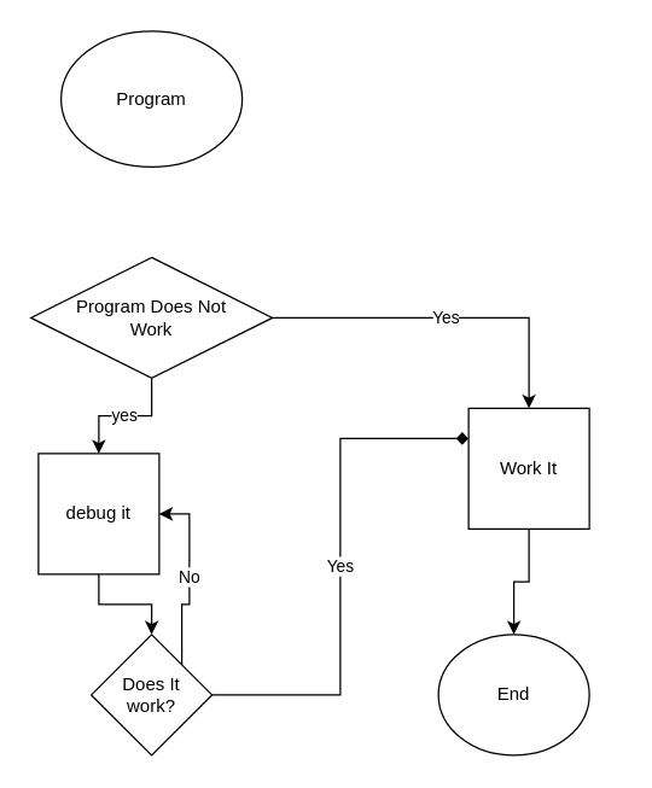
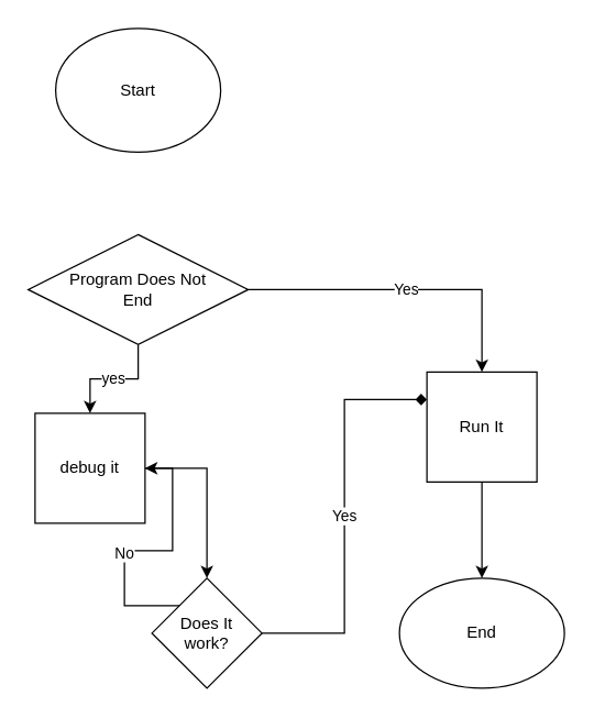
  <mxCell id="0" />
  <mxCell id="1" parent="0" />
- <mxCell id="2" value="Program" style="ellipse;whiteSpace=wrap;html=1;" vertex="1" parent="1"><mxGeometry x="40" y="20" width="120" height="90" as="geometry" /></mxCell>
+ <mxCell id="2" value="Start" style="ellipse;whiteSpace=wrap;html=1;" vertex="1" parent="1"><mxGeometry x="40" y="20" width="120" height="90" as="geometry" /></mxCell>
  <mxCell id="3" value="yes" style="edgeStyle=orthogonalEdgeStyle;rounded=0;orthogonalLoop=1;jettySize=auto;html=1;" edge="1" parent="1" source="5" target="7"><mxGeometry relative="1" as="geometry" /></mxCell>
  <mxCell id="4" value="Yes" style="edgeStyle=orthogonalEdgeStyle;rounded=0;orthogonalLoop=1;jettySize=auto;html=1;entryX=0.5;entryY=0;entryDx=0;entryDy=0;" edge="1" parent="1" source="5" target="13"><mxGeometry relative="1" as="geometry"><mxPoint x="380" y="220" as="targetPoint" /></mxGeometry></mxCell>
- <mxCell id="5" value="Program Does Not &lt;br&gt;Work" style="rhombus;whiteSpace=wrap;html=1;" vertex="1" parent="1"><mxGeometry x="20" y="170" width="160" height="80" as="geometry" /></mxCell>
+ <mxCell id="5" value="Program Does Not &lt;br&gt;End" style="rhombus;whiteSpace=wrap;html=1;" vertex="1" parent="1"><mxGeometry x="20" y="170" width="160" height="80" as="geometry" /></mxCell>
  <mxCell id="6" style="edgeStyle=orthogonalEdgeStyle;rounded=0;orthogonalLoop=1;jettySize=auto;html=1;" edge="1" parent="1" source="7" target="11"><mxGeometry relative="1" as="geometry" /></mxCell>
  <mxCell id="7" value="debug it" style="whiteSpace=wrap;html=1;aspect=fixed;" vertex="1" parent="1"><mxGeometry x="25" y="300" width="80" height="80" as="geometry" /></mxCell>
- <mxCell id="8" value="End" style="ellipse;whiteSpace=wrap;html=1;" vertex="1" parent="1"><mxGeometry x="290" y="420" width="100" height="80" as="geometry" /></mxCell>
+ <mxCell id="8" value="End" style="ellipse;whiteSpace=wrap;html=1;" vertex="1" parent="1"><mxGeometry x="290" y="420" width="120" height="80" as="geometry" /></mxCell>
  <mxCell id="9" value="Yes" style="edgeStyle=orthogonalEdgeStyle;rounded=0;orthogonalLoop=1;jettySize=auto;html=1;entryX=0;entryY=0.25;entryDx=0;entryDy=0;endArrow=diamond;" edge="1" parent="1" source="11" target="13"><mxGeometry relative="1" as="geometry"><mxPoint x="260" y="320" as="targetPoint" /></mxGeometry></mxCell>
  <mxCell id="10" value="No" style="edgeStyle=orthogonalEdgeStyle;rounded=0;orthogonalLoop=1;jettySize=auto;html=1;exitX=1;exitY=0;exitDx=0;exitDy=0;entryX=1;entryY=0.5;entryDx=0;entryDy=0;" edge="1" parent="1" source="11" target="7"><mxGeometry relative="1" as="geometry" /></mxCell>
- <mxCell id="11" value="Does It &lt;br&gt;work?" style="rhombus;whiteSpace=wrap;html=1;" vertex="1" parent="1"><mxGeometry x="60" y="420" width="80" height="80" as="geometry" /></mxCell>
+ <mxCell id="11" value="Does It &lt;br&gt;work?" style="rhombus;whiteSpace=wrap;html=1;" vertex="1" parent="1"><mxGeometry x="110" y="420" width="80" height="80" as="geometry" /></mxCell>
  <mxCell id="12" style="edgeStyle=orthogonalEdgeStyle;rounded=0;orthogonalLoop=1;jettySize=auto;html=1;" edge="1" parent="1" source="13" target="8"><mxGeometry relative="1" as="geometry" /></mxCell>
- <mxCell id="13" value="Work It" style="whiteSpace=wrap;html=1;aspect=fixed;" vertex="1" parent="1"><mxGeometry x="310" y="270" width="80" height="80" as="geometry" /></mxCell>
+ <mxCell id="13" value="Run It" style="whiteSpace=wrap;html=1;aspect=fixed;" vertex="1" parent="1"><mxGeometry x="310" y="270" width="80" height="80" as="geometry" /></mxCell>
